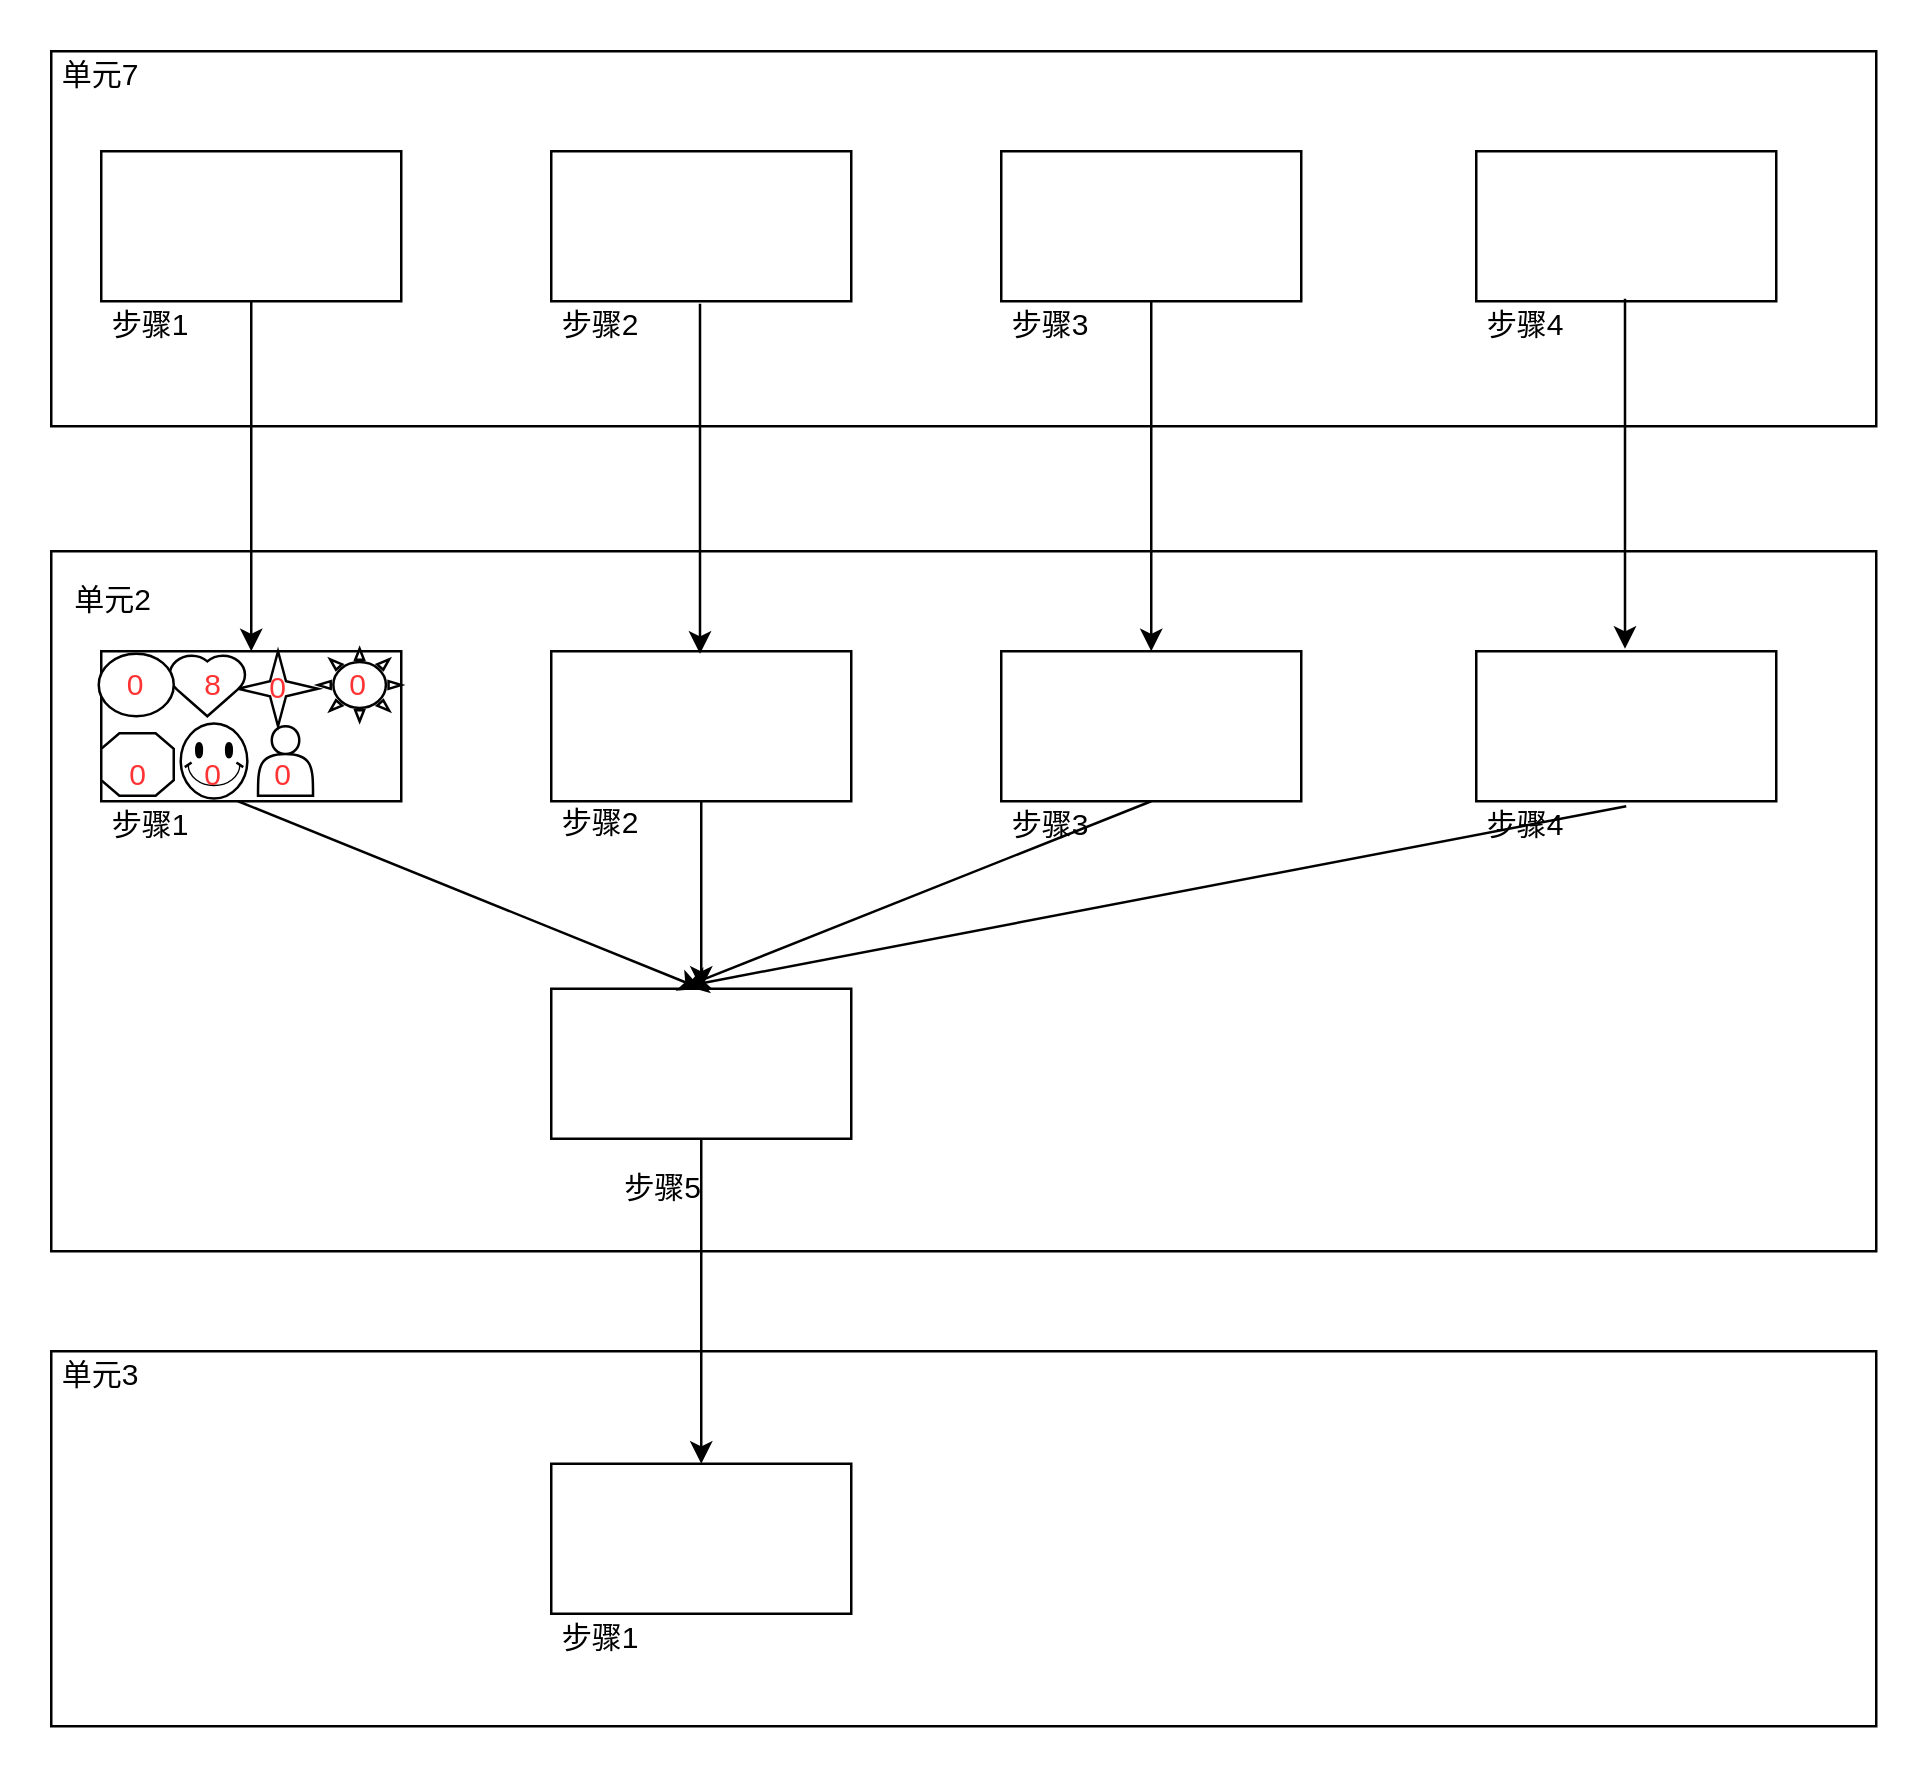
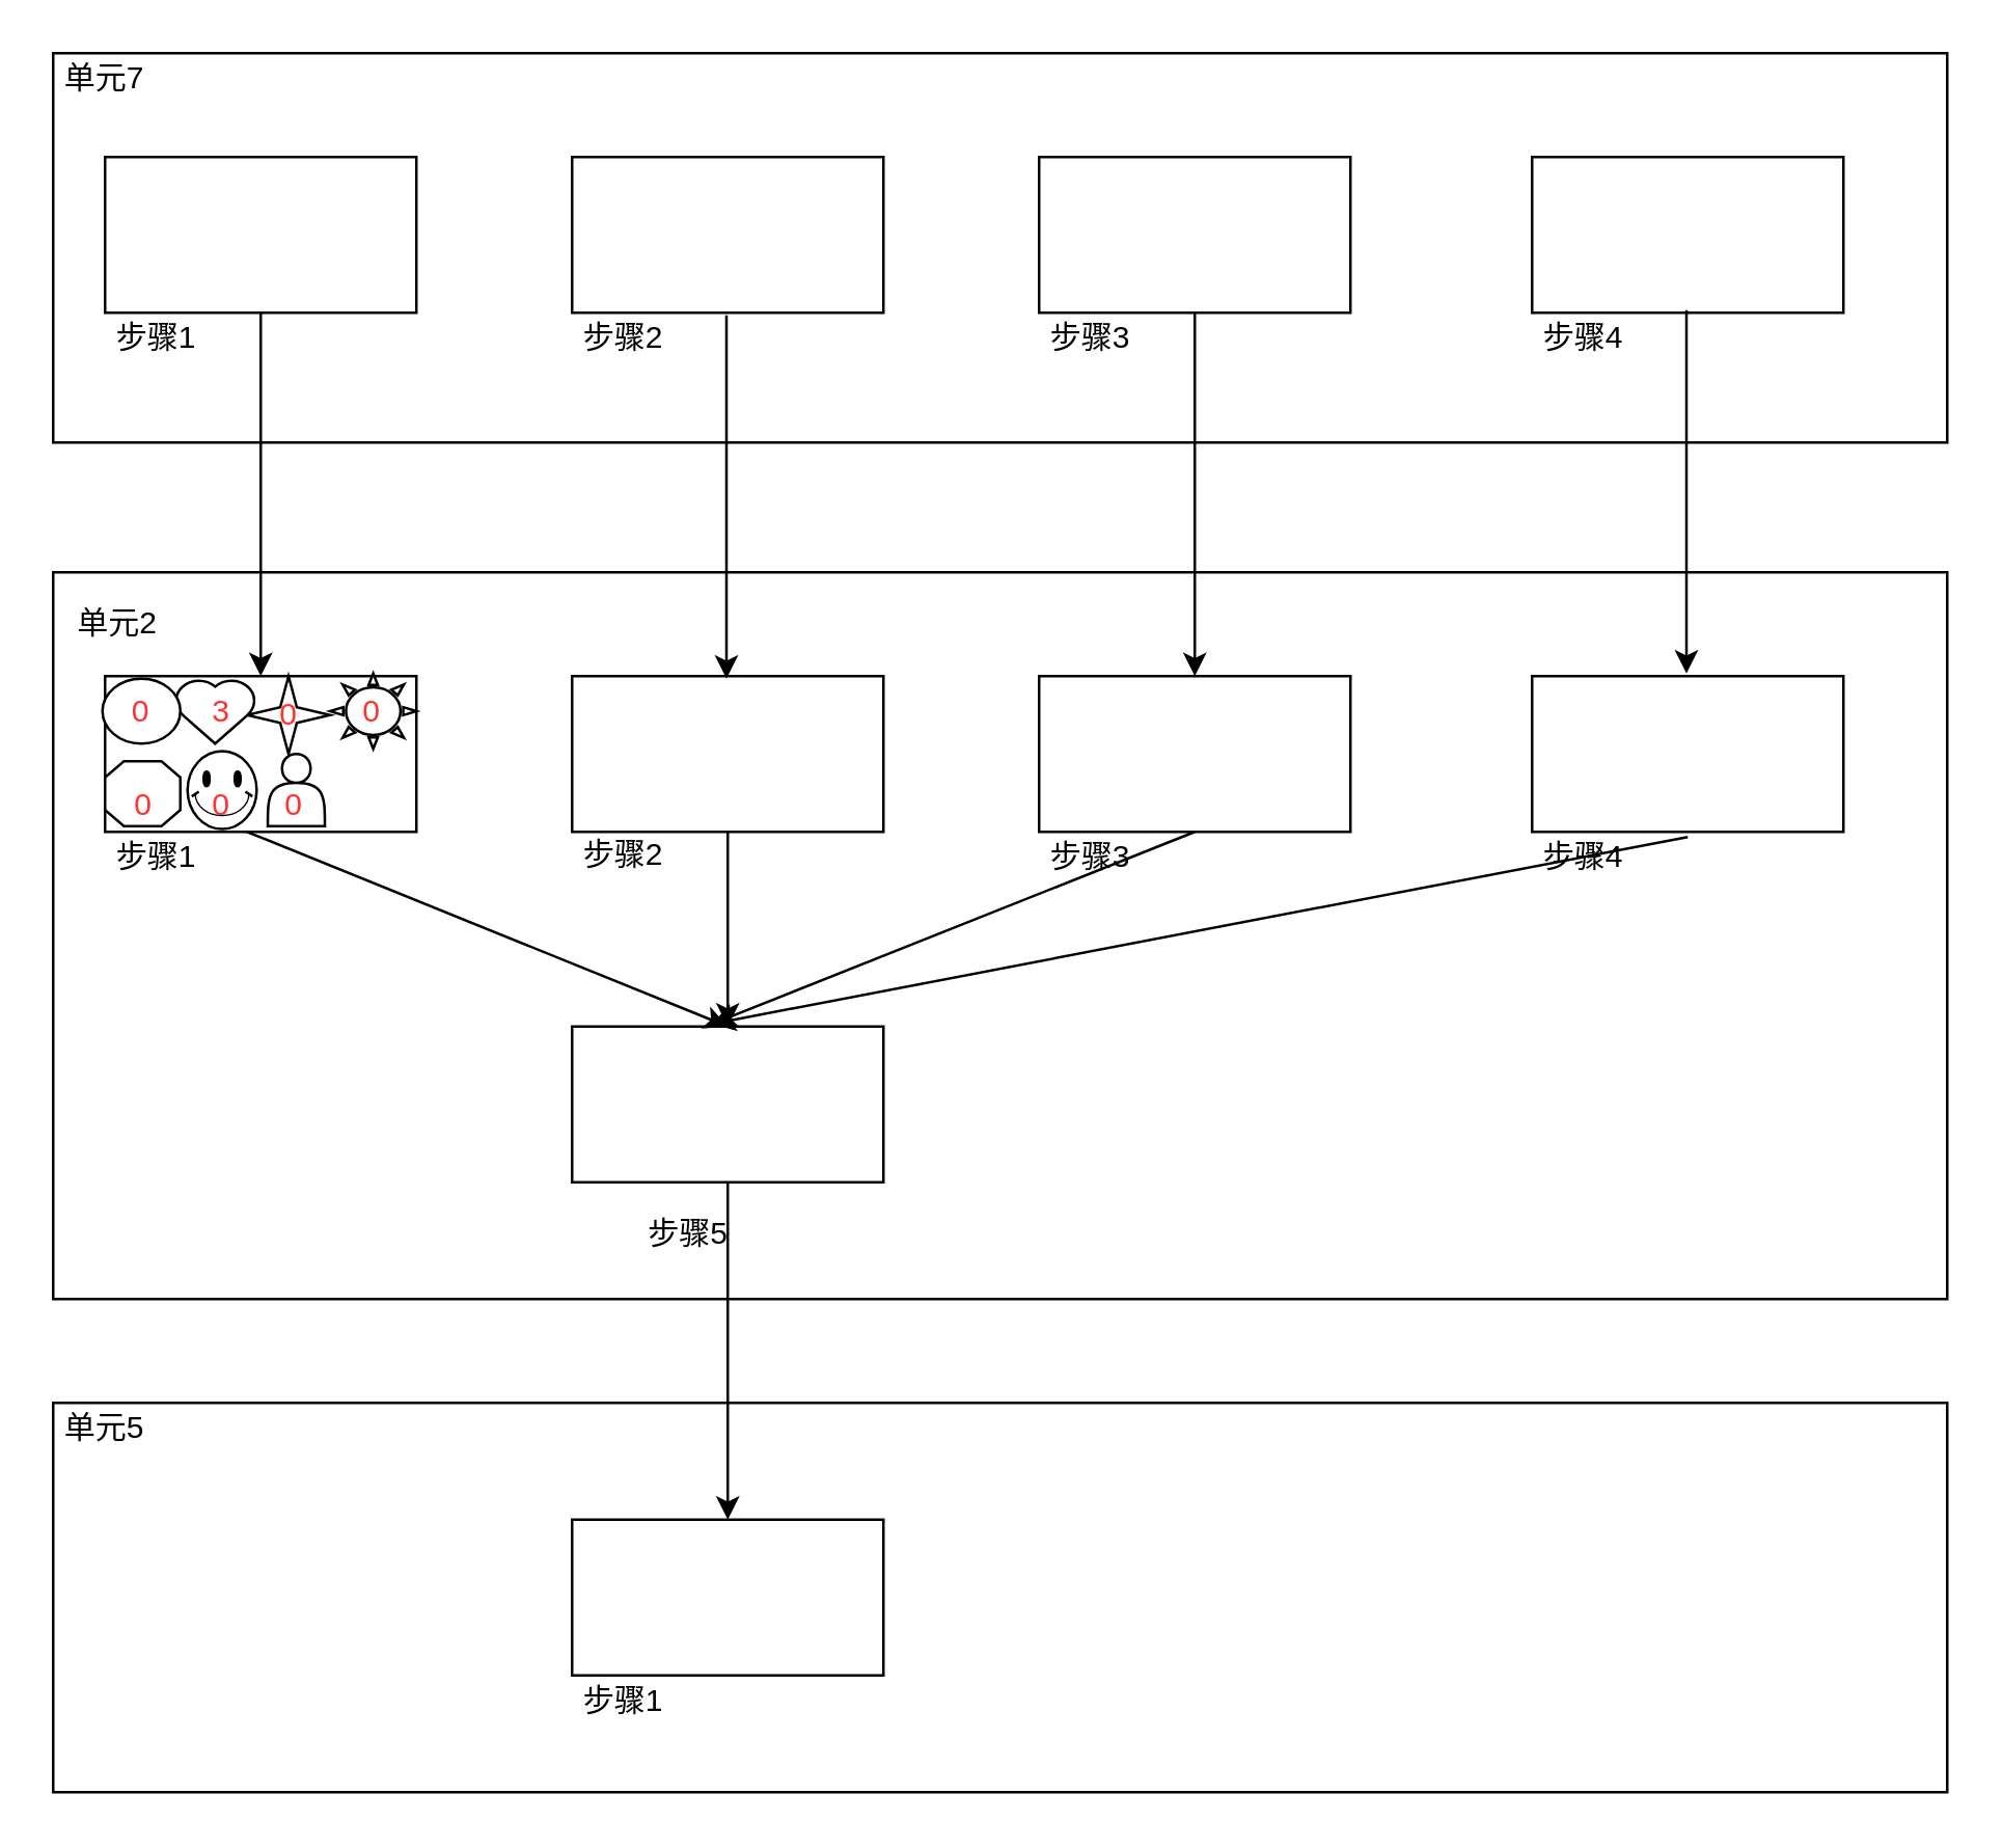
  <mxCell id="0" />
  <mxCell id="1" parent="0" />
  <mxCell id="2" value="" style="rounded=0;whiteSpace=wrap;html=1;" vertex="1" parent="1"><mxGeometry x="20" y="20" width="730" height="150" as="geometry" /></mxCell>
  <mxCell id="3" value="" style="rounded=0;whiteSpace=wrap;html=1;" vertex="1" parent="1"><mxGeometry x="220" y="60" width="120" height="60" as="geometry" /></mxCell>
  <mxCell id="4" value="" style="rounded=0;whiteSpace=wrap;html=1;" vertex="1" parent="1"><mxGeometry x="400" y="60" width="120" height="60" as="geometry" /></mxCell>
  <mxCell id="5" value="" style="rounded=0;whiteSpace=wrap;html=1;" vertex="1" parent="1"><mxGeometry x="590" y="60" width="120" height="60" as="geometry" /></mxCell>
  <mxCell id="6" value="" style="rounded=0;whiteSpace=wrap;html=1;" vertex="1" parent="1"><mxGeometry x="20" y="220" width="730" height="280" as="geometry" /></mxCell>
  <mxCell id="7" value="" style="rounded=0;whiteSpace=wrap;html=1;" vertex="1" parent="1"><mxGeometry x="40" y="260" width="120" height="60" as="geometry" /></mxCell>
  <mxCell id="8" value="" style="rounded=0;whiteSpace=wrap;html=1;" vertex="1" parent="1"><mxGeometry x="220" y="260" width="120" height="60" as="geometry" /></mxCell>
  <mxCell id="9" value="" style="rounded=0;whiteSpace=wrap;html=1;" vertex="1" parent="1"><mxGeometry x="400" y="260" width="120" height="60" as="geometry" /></mxCell>
  <mxCell id="10" value="" style="rounded=0;whiteSpace=wrap;html=1;" vertex="1" parent="1"><mxGeometry x="590" y="260" width="120" height="60" as="geometry" /></mxCell>
  <mxCell id="11" value="" style="endArrow=classic;html=1;entryX=0.5;entryY=0;entryDx=0;entryDy=0;exitX=0.5;exitY=1;exitDx=0;exitDy=0;" edge="1" parent="1" source="21" target="7"><mxGeometry width="50" height="50" relative="1" as="geometry"><mxPoint x="90" y="270" as="sourcePoint" /><mxPoint x="100" y="120" as="targetPoint" /></mxGeometry></mxCell>
  <mxCell id="12" value="" style="rounded=0;whiteSpace=wrap;html=1;" vertex="1" parent="1"><mxGeometry x="220" y="395" width="120" height="60" as="geometry" /></mxCell>
  <mxCell id="13" value="" style="rounded=0;whiteSpace=wrap;html=1;" vertex="1" parent="1"><mxGeometry x="20" y="540" width="730" height="150" as="geometry" /></mxCell>
  <mxCell id="14" value="" style="rounded=0;whiteSpace=wrap;html=1;" vertex="1" parent="1"><mxGeometry x="220" y="585" width="120" height="60" as="geometry" /></mxCell>
  <mxCell id="15" value="" style="shape=actor;whiteSpace=wrap;html=1;" vertex="1" parent="1"><mxGeometry x="102.71" y="290" width="22" height="27.78" as="geometry" /></mxCell>
  <mxCell id="16" value="" style="verticalLabelPosition=bottom;verticalAlign=top;html=1;shape=mxgraph.basic.smiley" vertex="1" parent="1"><mxGeometry x="71.79" y="288.89" width="26.64" height="30" as="geometry" /></mxCell>
  <mxCell id="17" value="" style="verticalLabelPosition=bottom;verticalAlign=top;html=1;shape=mxgraph.basic.4_point_star_2;dx=0.8;" vertex="1" parent="1"><mxGeometry x="94.71" y="260" width="32" height="30" as="geometry" /></mxCell>
  <mxCell id="18" value="" style="verticalLabelPosition=bottom;verticalAlign=top;html=1;shape=mxgraph.basic.sun" vertex="1" parent="1"><mxGeometry x="126.71" y="259" width="33.29" height="29" as="geometry" /></mxCell>
  <mxCell id="19" value="" style="verticalLabelPosition=bottom;verticalAlign=top;html=1;shape=mxgraph.basic.polygon;polyCoords=[[0.25,0],[0.75,0],[1,0.25],[1,0.75],[0.75,1],[0.25,1],[0,0.75],[0,0.25]];polyline=0;" vertex="1" parent="1"><mxGeometry x="40" y="292.78" width="29" height="25" as="geometry" /></mxCell>
  <mxCell id="20" value="" style="verticalLabelPosition=bottom;verticalAlign=top;html=1;shape=mxgraph.basic.heart" vertex="1" parent="1"><mxGeometry x="66.43" y="261" width="32" height="25" as="geometry" /></mxCell>
  <mxCell id="21" value="" style="rounded=0;whiteSpace=wrap;html=1;" vertex="1" parent="1"><mxGeometry x="40" y="60" width="120" height="60" as="geometry" /></mxCell>
  <mxCell id="22" value="" style="endArrow=classic;html=1;entryX=0.5;entryY=0;entryDx=0;entryDy=0;exitX=0.5;exitY=1;exitDx=0;exitDy=0;" edge="1" parent="1" target="12"><mxGeometry width="50" height="50" relative="1" as="geometry"><mxPoint x="94.71" y="320" as="sourcePoint" /><mxPoint x="94.71" y="460" as="targetPoint" /></mxGeometry></mxCell>
  <mxCell id="23" value="" style="endArrow=classic;html=1;entryX=0.5;entryY=0;entryDx=0;entryDy=0;exitX=0.5;exitY=1;exitDx=0;exitDy=0;" edge="1" parent="1"><mxGeometry width="50" height="50" relative="1" as="geometry"><mxPoint x="460" y="120" as="sourcePoint" /><mxPoint x="460" y="260" as="targetPoint" /></mxGeometry></mxCell>
  <mxCell id="24" value="" style="endArrow=classic;html=1;entryX=0.5;entryY=0;entryDx=0;entryDy=0;exitX=0.5;exitY=1;exitDx=0;exitDy=0;" edge="1" parent="1"><mxGeometry width="50" height="50" relative="1" as="geometry"><mxPoint x="649.5" y="119" as="sourcePoint" /><mxPoint x="649.5" y="259" as="targetPoint" /></mxGeometry></mxCell>
  <mxCell id="25" value="" style="endArrow=classic;html=1;exitX=0.5;exitY=1;exitDx=0;exitDy=0;" edge="1" parent="1" source="8" target="12"><mxGeometry width="50" height="50" relative="1" as="geometry"><mxPoint x="270" y="318.89" as="sourcePoint" /><mxPoint x="455.29" y="393.89" as="targetPoint" /></mxGeometry></mxCell>
  <mxCell id="26" value="" style="endArrow=classic;html=1;entryX=0.5;entryY=0;entryDx=0;entryDy=0;exitX=0.5;exitY=1;exitDx=0;exitDy=0;" edge="1" parent="1"><mxGeometry width="50" height="50" relative="1" as="geometry"><mxPoint x="279.5" y="121" as="sourcePoint" /><mxPoint x="279.5" y="261" as="targetPoint" /></mxGeometry></mxCell>
  <mxCell id="27" value="" style="endArrow=classic;html=1;entryX=0.45;entryY=-0.017;entryDx=0;entryDy=0;entryPerimeter=0;" edge="1" parent="1" target="12"><mxGeometry width="50" height="50" relative="1" as="geometry"><mxPoint x="460" y="320" as="sourcePoint" /><mxPoint x="467.173" y="393.89" as="targetPoint" /></mxGeometry></mxCell>
  <mxCell id="28" value="" style="endArrow=classic;html=1;entryX=0.45;entryY=-0.017;entryDx=0;entryDy=0;entryPerimeter=0;" edge="1" parent="1" target="12"><mxGeometry width="50" height="50" relative="1" as="geometry"><mxPoint x="650" y="322" as="sourcePoint" /><mxPoint x="657.173" y="398.06" as="targetPoint" /></mxGeometry></mxCell>
  <mxCell id="29" value="" style="endArrow=classic;html=1;entryX=0.5;entryY=0;entryDx=0;entryDy=0;" edge="1" parent="1" target="14"><mxGeometry width="50" height="50" relative="1" as="geometry"><mxPoint x="280" y="455" as="sourcePoint" /><mxPoint x="469.29" y="530" as="targetPoint" /></mxGeometry></mxCell>
  <mxCell id="30" value="步骤1" style="text;html=1;strokeColor=none;fillColor=none;align=center;verticalAlign=middle;whiteSpace=wrap;rounded=0;" vertex="1" parent="1"><mxGeometry x="40" y="320" width="40" height="20" as="geometry" /></mxCell>
  <mxCell id="31" value="单元7" style="text;html=1;strokeColor=none;fillColor=none;align=center;verticalAlign=middle;whiteSpace=wrap;rounded=0;" vertex="1" parent="1"><mxGeometry x="20" y="20" width="40" height="20" as="geometry" /></mxCell>
  <mxCell id="32" value="单元2" style="text;html=1;strokeColor=none;fillColor=none;align=center;verticalAlign=middle;whiteSpace=wrap;rounded=0;" vertex="1" parent="1"><mxGeometry x="25" y="230" width="40" height="20" as="geometry" /></mxCell>
  <mxCell id="33" value="步骤1" style="text;html=1;strokeColor=none;fillColor=none;align=center;verticalAlign=middle;whiteSpace=wrap;rounded=0;" vertex="1" parent="1"><mxGeometry x="40" y="120" width="40" height="20" as="geometry" /></mxCell>
  <mxCell id="34" value="步骤2" style="text;html=1;strokeColor=none;fillColor=none;align=center;verticalAlign=middle;whiteSpace=wrap;rounded=0;" vertex="1" parent="1"><mxGeometry x="220" y="120" width="40" height="20" as="geometry" /></mxCell>
  <mxCell id="35" value="步骤3" style="text;html=1;strokeColor=none;fillColor=none;align=center;verticalAlign=middle;whiteSpace=wrap;rounded=0;" vertex="1" parent="1"><mxGeometry x="400" y="120" width="40" height="20" as="geometry" /></mxCell>
  <mxCell id="36" value="步骤4" style="text;html=1;strokeColor=none;fillColor=none;align=center;verticalAlign=middle;whiteSpace=wrap;rounded=0;" vertex="1" parent="1"><mxGeometry x="590" y="120" width="40" height="20" as="geometry" /></mxCell>
  <mxCell id="37" value="步骤2" style="text;html=1;strokeColor=none;fillColor=none;align=center;verticalAlign=middle;whiteSpace=wrap;rounded=0;" vertex="1" parent="1"><mxGeometry x="220" y="318.89" width="40" height="20" as="geometry" /></mxCell>
  <mxCell id="38" value="步骤3" style="text;html=1;strokeColor=none;fillColor=none;align=center;verticalAlign=middle;whiteSpace=wrap;rounded=0;" vertex="1" parent="1"><mxGeometry x="400" y="319.78" width="40" height="20" as="geometry" /></mxCell>
  <mxCell id="39" value="步骤4" style="text;html=1;strokeColor=none;fillColor=none;align=center;verticalAlign=middle;whiteSpace=wrap;rounded=0;" vertex="1" parent="1"><mxGeometry x="590" y="319.78" width="40" height="20" as="geometry" /></mxCell>
  <mxCell id="40" value="步骤5" style="text;html=1;strokeColor=none;fillColor=none;align=center;verticalAlign=middle;whiteSpace=wrap;rounded=0;" vertex="1" parent="1"><mxGeometry x="245" y="465" width="40" height="20" as="geometry" /></mxCell>
- <mxCell id="41" value="单元3" style="text;html=1;strokeColor=none;fillColor=none;align=center;verticalAlign=middle;whiteSpace=wrap;rounded=0;" vertex="1" parent="1"><mxGeometry x="20" y="540" width="40" height="20" as="geometry" /></mxCell>
+ <mxCell id="41" value="单元5" style="text;html=1;strokeColor=none;fillColor=none;align=center;verticalAlign=middle;whiteSpace=wrap;rounded=0;" vertex="1" parent="1"><mxGeometry x="20" y="540" width="40" height="20" as="geometry" /></mxCell>
  <mxCell id="42" value="步骤1" style="text;html=1;strokeColor=none;fillColor=none;align=center;verticalAlign=middle;whiteSpace=wrap;rounded=0;" vertex="1" parent="1"><mxGeometry x="220" y="645" width="40" height="20" as="geometry" /></mxCell>
- <mxCell id="43" value="&lt;font color=&quot;#ff3333&quot;&gt;8&lt;/font&gt;" style="text;html=1;strokeColor=none;fillColor=none;align=center;verticalAlign=middle;whiteSpace=wrap;rounded=0;" vertex="1" parent="1"><mxGeometry x="74.71" y="266" width="20" height="15" as="geometry" /></mxCell>
+ <mxCell id="43" value="&lt;font color=&quot;#ff3333&quot;&gt;3&lt;/font&gt;" style="text;html=1;strokeColor=none;fillColor=none;align=center;verticalAlign=middle;whiteSpace=wrap;rounded=0;" vertex="1" parent="1"><mxGeometry x="74.71" y="266" width="20" height="15" as="geometry" /></mxCell>
  <mxCell id="44" value="&lt;font color=&quot;#ff3333&quot;&gt;0&lt;/font&gt;" style="text;html=1;strokeColor=none;fillColor=none;align=center;verticalAlign=middle;whiteSpace=wrap;rounded=0;" vertex="1" parent="1"><mxGeometry x="44.5" y="302.78" width="20" height="15" as="geometry" /></mxCell>
  <mxCell id="45" value="&lt;font color=&quot;#ff3333&quot;&gt;0&lt;/font&gt;" style="text;html=1;strokeColor=none;fillColor=none;align=center;verticalAlign=middle;whiteSpace=wrap;rounded=0;" vertex="1" parent="1"><mxGeometry x="74.71" y="302.78" width="20" height="15" as="geometry" /></mxCell>
  <mxCell id="46" value="&lt;font color=&quot;#ff3333&quot;&gt;0&lt;/font&gt;" style="text;html=1;strokeColor=none;fillColor=none;align=center;verticalAlign=middle;whiteSpace=wrap;rounded=0;" vertex="1" parent="1"><mxGeometry x="102.71" y="302.78" width="20" height="15" as="geometry" /></mxCell>
  <mxCell id="47" value="&lt;font color=&quot;#ff3333&quot;&gt;0&lt;/font&gt;" style="text;html=1;strokeColor=none;fillColor=none;align=center;verticalAlign=middle;whiteSpace=wrap;rounded=0;" vertex="1" parent="1"><mxGeometry x="101.43" y="267.5" width="20" height="15" as="geometry" /></mxCell>
  <mxCell id="48" value="&lt;font color=&quot;#ff3333&quot;&gt;0&lt;/font&gt;" style="text;html=1;strokeColor=none;fillColor=none;align=center;verticalAlign=middle;whiteSpace=wrap;rounded=0;" vertex="1" parent="1"><mxGeometry x="133.35" y="266" width="20" height="15" as="geometry" /></mxCell>
  <mxCell id="49" value="" style="ellipse;whiteSpace=wrap;html=1;" vertex="1" parent="1"><mxGeometry x="39" y="261" width="30" height="25" as="geometry" /></mxCell>
  <mxCell id="50" value="&lt;font color=&quot;#ff3333&quot;&gt;0&lt;/font&gt;" style="text;html=1;strokeColor=none;fillColor=none;align=center;verticalAlign=middle;whiteSpace=wrap;rounded=0;" vertex="1" parent="1"><mxGeometry x="44" y="266" width="20" height="15" as="geometry" /></mxCell>
